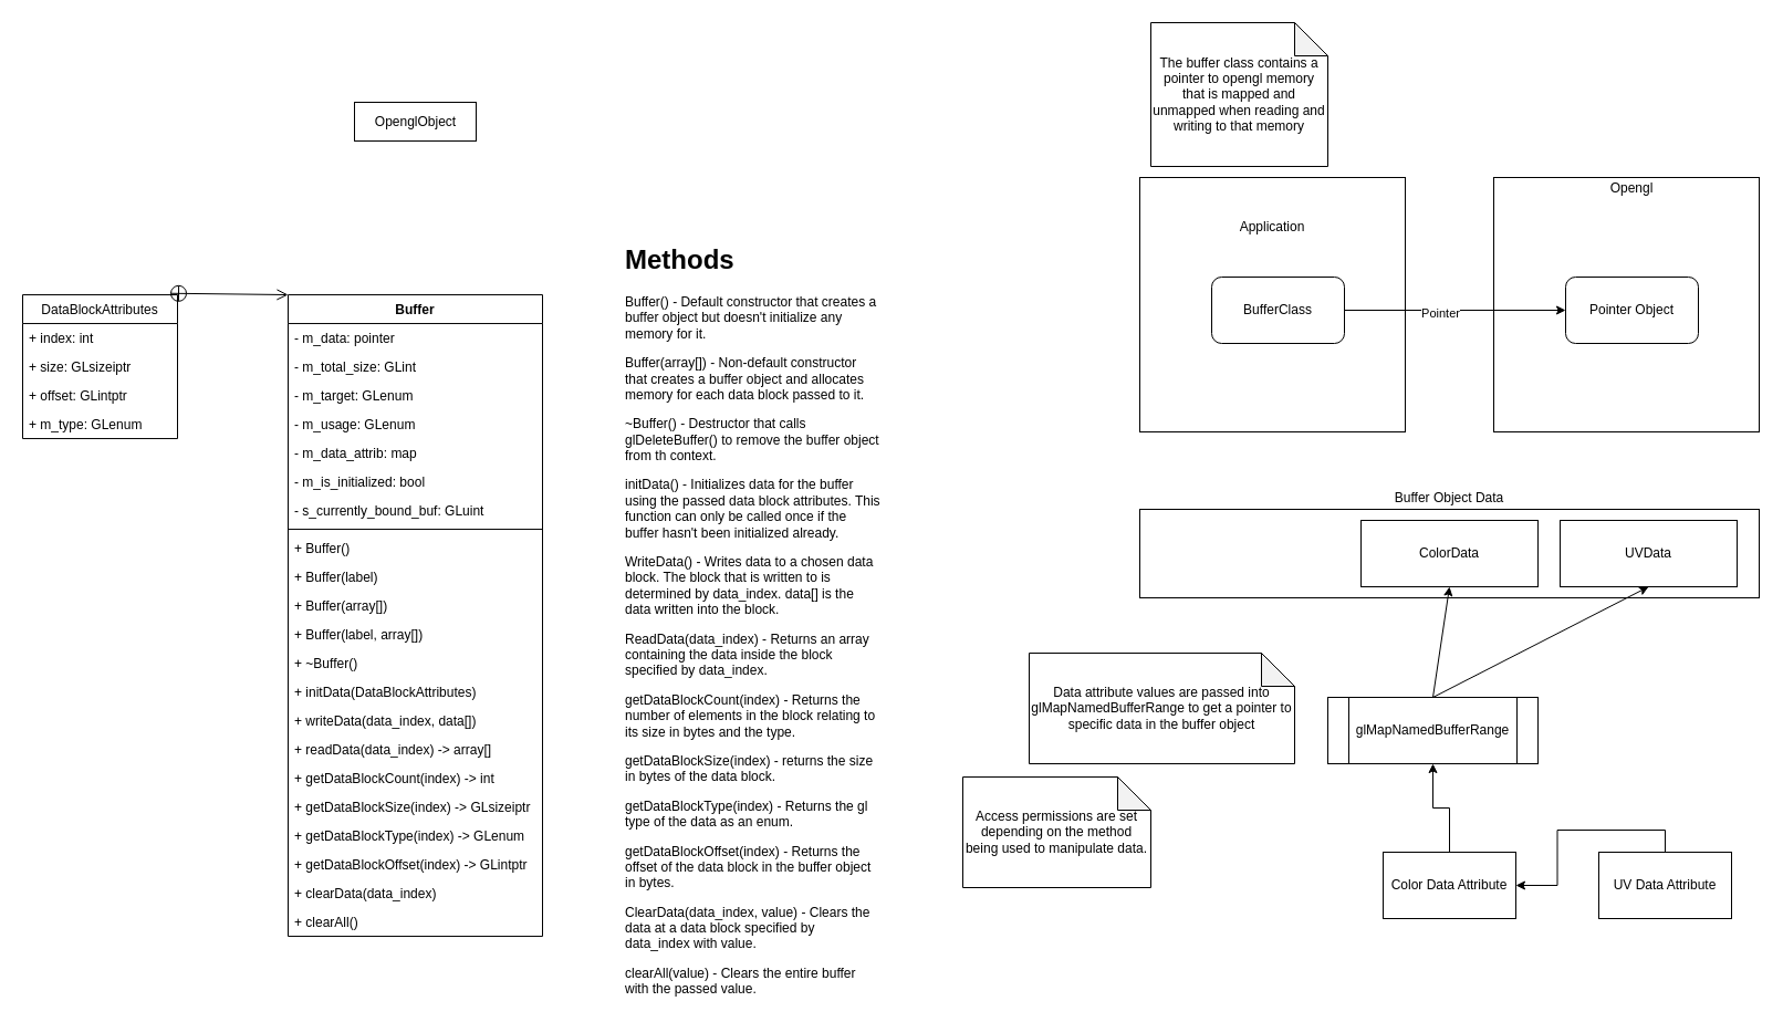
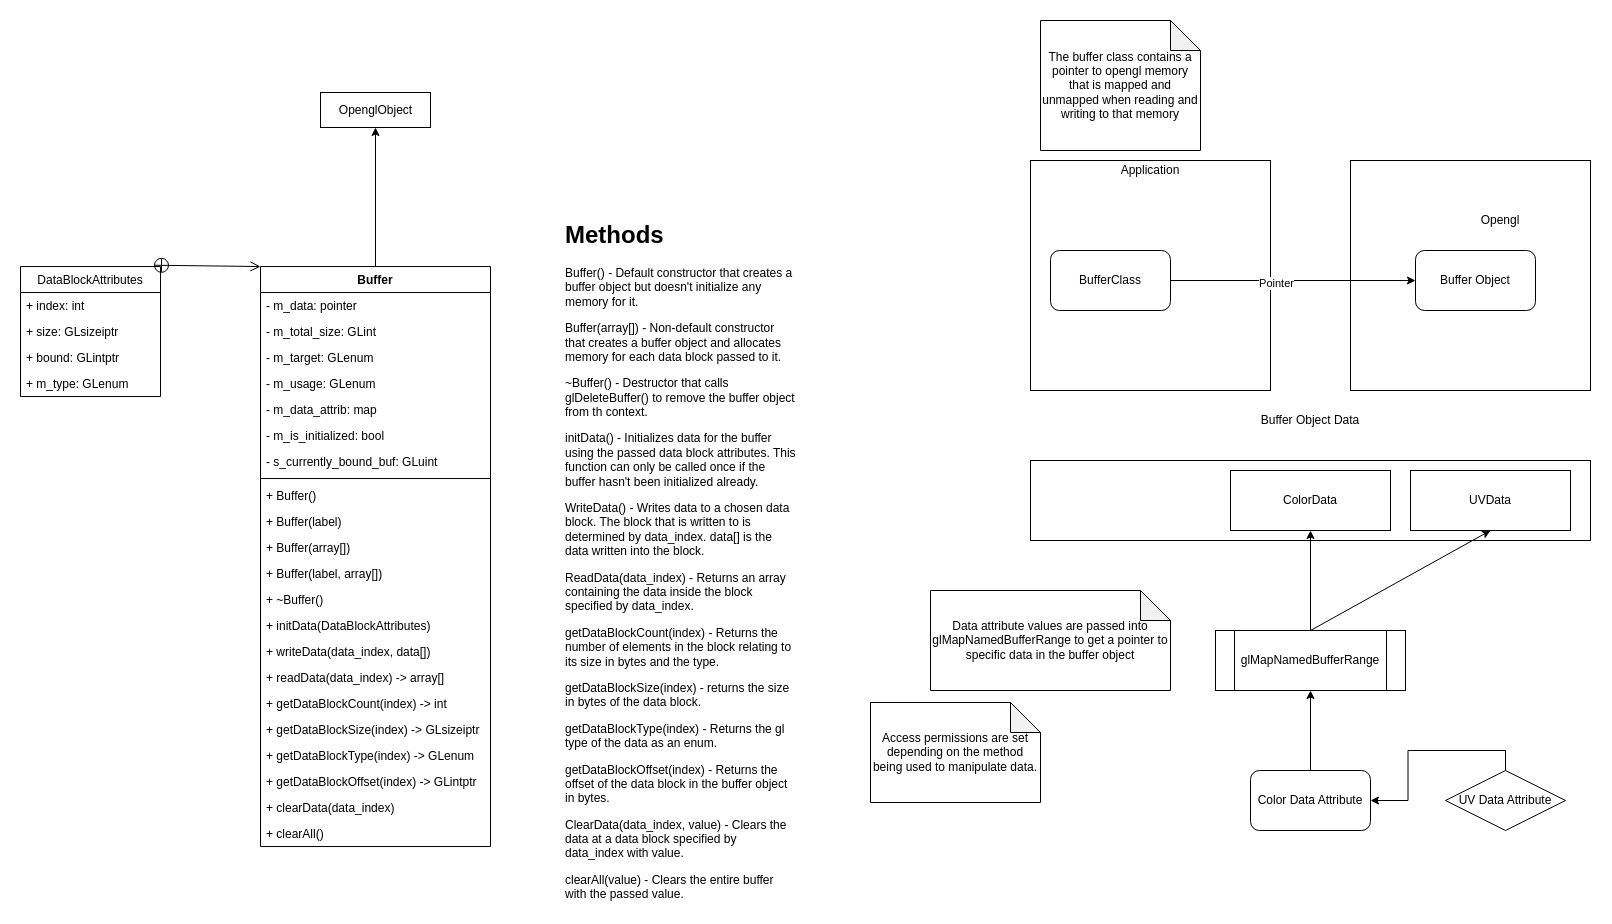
  <mxCell id="0" />
  <mxCell id="1" parent="0" />
+ <mxCell id="2" style="edgeStyle=orthogonalEdgeStyle;rounded=0;orthogonalLoop=1;jettySize=auto;html=1;" parent="1" source="3" target="55" edge="1"><mxGeometry relative="1" as="geometry" /></mxCell>
  <mxCell id="3" value="Buffer" style="swimlane;fontStyle=1;align=center;verticalAlign=top;childLayout=stackLayout;horizontal=1;startSize=26;horizontalStack=0;resizeParent=1;resizeParentMax=0;resizeLast=0;collapsible=1;marginBottom=0;" parent="1" vertex="1"><mxGeometry x="260" y="266.04" width="230" height="580" as="geometry" /></mxCell>
  <mxCell id="4" value="- m_data: pointer" style="text;strokeColor=none;fillColor=none;align=left;verticalAlign=top;spacingLeft=4;spacingRight=4;overflow=hidden;rotatable=0;points=[[0,0.5],[1,0.5]];portConstraint=eastwest;" parent="3" vertex="1"><mxGeometry y="26" width="230" height="26" as="geometry" /></mxCell>
  <mxCell id="5" value="- m_total_size: GLint" style="text;strokeColor=none;fillColor=none;align=left;verticalAlign=top;spacingLeft=4;spacingRight=4;overflow=hidden;rotatable=0;points=[[0,0.5],[1,0.5]];portConstraint=eastwest;" parent="3" vertex="1"><mxGeometry y="52" width="230" height="26" as="geometry" /></mxCell>
  <mxCell id="6" value="- m_target: GLenum" style="text;strokeColor=none;fillColor=none;align=left;verticalAlign=top;spacingLeft=4;spacingRight=4;overflow=hidden;rotatable=0;points=[[0,0.5],[1,0.5]];portConstraint=eastwest;" parent="3" vertex="1"><mxGeometry y="78" width="230" height="26" as="geometry" /></mxCell>
  <mxCell id="7" value="- m_usage: GLenum" style="text;strokeColor=none;fillColor=none;align=left;verticalAlign=top;spacingLeft=4;spacingRight=4;overflow=hidden;rotatable=0;points=[[0,0.5],[1,0.5]];portConstraint=eastwest;" parent="3" vertex="1"><mxGeometry y="104" width="230" height="26" as="geometry" /></mxCell>
  <mxCell id="8" value="- m_data_attrib: map" style="text;strokeColor=none;fillColor=none;align=left;verticalAlign=top;spacingLeft=4;spacingRight=4;overflow=hidden;rotatable=0;points=[[0,0.5],[1,0.5]];portConstraint=eastwest;" parent="3" vertex="1"><mxGeometry y="130" width="230" height="26" as="geometry" /></mxCell>
  <mxCell id="9" value="- m_is_initialized: bool" style="text;strokeColor=none;fillColor=none;align=left;verticalAlign=top;spacingLeft=4;spacingRight=4;overflow=hidden;rotatable=0;points=[[0,0.5],[1,0.5]];portConstraint=eastwest;" parent="3" vertex="1"><mxGeometry y="156" width="230" height="26" as="geometry" /></mxCell>
  <mxCell id="10" value="- s_currently_bound_buf: GLuint" style="text;strokeColor=none;fillColor=none;align=left;verticalAlign=top;spacingLeft=4;spacingRight=4;overflow=hidden;rotatable=0;points=[[0,0.5],[1,0.5]];portConstraint=eastwest;" parent="3" vertex="1"><mxGeometry y="182" width="230" height="26" as="geometry" /></mxCell>
  <mxCell id="11" value="" style="line;strokeWidth=1;fillColor=none;align=left;verticalAlign=middle;spacingTop=-1;spacingLeft=3;spacingRight=3;rotatable=0;labelPosition=right;points=[];portConstraint=eastwest;" parent="3" vertex="1"><mxGeometry y="208" width="230" height="8" as="geometry" /></mxCell>
  <mxCell id="12" value="+ Buffer()" style="text;strokeColor=none;fillColor=none;align=left;verticalAlign=top;spacingLeft=4;spacingRight=4;overflow=hidden;rotatable=0;points=[[0,0.5],[1,0.5]];portConstraint=eastwest;" parent="3" vertex="1"><mxGeometry y="216" width="230" height="26" as="geometry" /></mxCell>
  <mxCell id="13" value="+ Buffer(label)" style="text;strokeColor=none;fillColor=none;align=left;verticalAlign=top;spacingLeft=4;spacingRight=4;overflow=hidden;rotatable=0;points=[[0,0.5],[1,0.5]];portConstraint=eastwest;" parent="3" vertex="1"><mxGeometry y="242" width="230" height="26" as="geometry" /></mxCell>
  <mxCell id="14" value="+ Buffer(array[])" style="text;strokeColor=none;fillColor=none;align=left;verticalAlign=top;spacingLeft=4;spacingRight=4;overflow=hidden;rotatable=0;points=[[0,0.5],[1,0.5]];portConstraint=eastwest;" parent="3" vertex="1"><mxGeometry y="268" width="230" height="26" as="geometry" /></mxCell>
  <mxCell id="15" value="+ Buffer(label, array[])" style="text;strokeColor=none;fillColor=none;align=left;verticalAlign=top;spacingLeft=4;spacingRight=4;overflow=hidden;rotatable=0;points=[[0,0.5],[1,0.5]];portConstraint=eastwest;" parent="3" vertex="1"><mxGeometry y="294" width="230" height="26" as="geometry" /></mxCell>
  <mxCell id="16" value="+ ~Buffer()" style="text;strokeColor=none;fillColor=none;align=left;verticalAlign=top;spacingLeft=4;spacingRight=4;overflow=hidden;rotatable=0;points=[[0,0.5],[1,0.5]];portConstraint=eastwest;" parent="3" vertex="1"><mxGeometry y="320" width="230" height="26" as="geometry" /></mxCell>
  <mxCell id="17" value="+ initData(DataBlockAttributes)" style="text;strokeColor=none;fillColor=none;align=left;verticalAlign=top;spacingLeft=4;spacingRight=4;overflow=hidden;rotatable=0;points=[[0,0.5],[1,0.5]];portConstraint=eastwest;" parent="3" vertex="1"><mxGeometry y="346" width="230" height="26" as="geometry" /></mxCell>
  <mxCell id="18" value="+ writeData(data_index, data[])" style="text;strokeColor=none;fillColor=none;align=left;verticalAlign=top;spacingLeft=4;spacingRight=4;overflow=hidden;rotatable=0;points=[[0,0.5],[1,0.5]];portConstraint=eastwest;" parent="3" vertex="1"><mxGeometry y="372" width="230" height="26" as="geometry" /></mxCell>
  <mxCell id="19" value="+ readData(data_index) -&gt; array[]" style="text;strokeColor=none;fillColor=none;align=left;verticalAlign=top;spacingLeft=4;spacingRight=4;overflow=hidden;rotatable=0;points=[[0,0.5],[1,0.5]];portConstraint=eastwest;" vertex="1" parent="3"><mxGeometry y="398" width="230" height="26" as="geometry" /></mxCell>
  <mxCell id="20" value="+ getDataBlockCount(index) -&gt; int" style="text;strokeColor=none;fillColor=none;align=left;verticalAlign=top;spacingLeft=4;spacingRight=4;overflow=hidden;rotatable=0;points=[[0,0.5],[1,0.5]];portConstraint=eastwest;" vertex="1" parent="3"><mxGeometry y="424" width="230" height="26" as="geometry" /></mxCell>
  <mxCell id="21" value="+ getDataBlockSize(index) -&gt; GLsizeiptr" style="text;strokeColor=none;fillColor=none;align=left;verticalAlign=top;spacingLeft=4;spacingRight=4;overflow=hidden;rotatable=0;points=[[0,0.5],[1,0.5]];portConstraint=eastwest;" vertex="1" parent="3"><mxGeometry y="450" width="230" height="26" as="geometry" /></mxCell>
  <mxCell id="22" value="+ getDataBlockType(index) -&gt; GLenum" style="text;strokeColor=none;fillColor=none;align=left;verticalAlign=top;spacingLeft=4;spacingRight=4;overflow=hidden;rotatable=0;points=[[0,0.5],[1,0.5]];portConstraint=eastwest;" vertex="1" parent="3"><mxGeometry y="476" width="230" height="26" as="geometry" /></mxCell>
  <mxCell id="23" value="+ getDataBlockOffset(index) -&gt; GLintptr" style="text;strokeColor=none;fillColor=none;align=left;verticalAlign=top;spacingLeft=4;spacingRight=4;overflow=hidden;rotatable=0;points=[[0,0.5],[1,0.5]];portConstraint=eastwest;" parent="3" vertex="1"><mxGeometry y="502" width="230" height="26" as="geometry" /></mxCell>
  <mxCell id="24" value="+ clearData(data_index)" style="text;strokeColor=none;fillColor=none;align=left;verticalAlign=top;spacingLeft=4;spacingRight=4;overflow=hidden;rotatable=0;points=[[0,0.5],[1,0.5]];portConstraint=eastwest;" parent="3" vertex="1"><mxGeometry y="528" width="230" height="26" as="geometry" /></mxCell>
  <mxCell id="25" value="+ clearAll()" style="text;strokeColor=none;fillColor=none;align=left;verticalAlign=top;spacingLeft=4;spacingRight=4;overflow=hidden;rotatable=0;points=[[0,0.5],[1,0.5]];portConstraint=eastwest;" parent="3" vertex="1"><mxGeometry y="554" width="230" height="26" as="geometry" /></mxCell>
  <mxCell id="26" value="DataBlockAttributes" style="swimlane;fontStyle=0;childLayout=stackLayout;horizontal=1;startSize=26;fillColor=none;horizontalStack=0;resizeParent=1;resizeParentMax=0;resizeLast=0;collapsible=1;marginBottom=0;" parent="1" vertex="1"><mxGeometry x="20" y="266.04" width="140" height="130" as="geometry" /></mxCell>
  <mxCell id="27" value="+ index: int" style="text;strokeColor=none;fillColor=none;align=left;verticalAlign=top;spacingLeft=4;spacingRight=4;overflow=hidden;rotatable=0;points=[[0,0.5],[1,0.5]];portConstraint=eastwest;" vertex="1" parent="26"><mxGeometry y="26" width="140" height="26" as="geometry" /></mxCell>
  <mxCell id="28" value="+ size: GLsizeiptr" style="text;strokeColor=none;fillColor=none;align=left;verticalAlign=top;spacingLeft=4;spacingRight=4;overflow=hidden;rotatable=0;points=[[0,0.5],[1,0.5]];portConstraint=eastwest;" parent="26" vertex="1"><mxGeometry y="52" width="140" height="26" as="geometry" /></mxCell>
- <mxCell id="29" value="+ offset: GLintptr" style="text;strokeColor=none;fillColor=none;align=left;verticalAlign=top;spacingLeft=4;spacingRight=4;overflow=hidden;rotatable=0;points=[[0,0.5],[1,0.5]];portConstraint=eastwest;" parent="26" vertex="1"><mxGeometry y="78" width="140" height="26" as="geometry" /></mxCell>
+ <mxCell id="29" value="+ bound: GLintptr" style="text;strokeColor=none;fillColor=none;align=left;verticalAlign=top;spacingLeft=4;spacingRight=4;overflow=hidden;rotatable=0;points=[[0,0.5],[1,0.5]];portConstraint=eastwest;" parent="26" vertex="1"><mxGeometry y="78" width="140" height="26" as="geometry" /></mxCell>
  <mxCell id="30" value="+ m_type: GLenum" style="text;strokeColor=none;fillColor=none;align=left;verticalAlign=top;spacingLeft=4;spacingRight=4;overflow=hidden;rotatable=0;points=[[0,0.5],[1,0.5]];portConstraint=eastwest;" parent="26" vertex="1"><mxGeometry y="104" width="140" height="26" as="geometry" /></mxCell>
  <mxCell id="31" value="" style="endArrow=open;startArrow=circlePlus;endFill=0;startFill=0;endSize=8;html=1;entryX=0;entryY=0;entryDx=0;entryDy=0;exitX=0.95;exitY=-0.01;exitDx=0;exitDy=0;exitPerimeter=0;" parent="1" source="26" target="3" edge="1"><mxGeometry width="160" relative="1" as="geometry"><mxPoint x="200" y="366.04" as="sourcePoint" /><mxPoint x="380" y="326.04" as="targetPoint" /></mxGeometry></mxCell>
  <mxCell id="32" value="" style="rounded=0;whiteSpace=wrap;html=1;fillColor=none;" parent="1" vertex="1"><mxGeometry x="1030" y="160" width="240" height="230" as="geometry" /></mxCell>
  <mxCell id="33" value="" style="rounded=0;whiteSpace=wrap;html=1;fillColor=none;" parent="1" vertex="1"><mxGeometry x="1350" y="160" width="240" height="230" as="geometry" /></mxCell>
- <mxCell id="34" value="BufferClass" style="rounded=1;whiteSpace=wrap;html=1;" parent="1" vertex="1"><mxGeometry x="1095" y="250" width="120" height="60" as="geometry" /></mxCell>
- <mxCell id="35" value="Pointer Object" style="rounded=1;whiteSpace=wrap;html=1;" parent="1" vertex="1"><mxGeometry x="1415" y="250" width="120" height="60" as="geometry" /></mxCell>
+ <mxCell id="34" value="BufferClass" style="rounded=1;whiteSpace=wrap;html=1;" parent="1" vertex="1"><mxGeometry x="1050" y="250" width="120" height="60" as="geometry" /></mxCell>
+ <mxCell id="35" value="Buffer Object" style="rounded=1;whiteSpace=wrap;html=1;" parent="1" vertex="1"><mxGeometry x="1415" y="250" width="120" height="60" as="geometry" /></mxCell>
  <mxCell id="36" value="" style="endArrow=classic;html=1;exitX=1;exitY=0.5;exitDx=0;exitDy=0;entryX=0;entryY=0.5;entryDx=0;entryDy=0;" parent="1" source="34" target="35" edge="1"><mxGeometry width="50" height="50" relative="1" as="geometry"><mxPoint x="1325" y="280" as="sourcePoint" /><mxPoint x="1375" y="230" as="targetPoint" /></mxGeometry></mxCell>
  <mxCell id="37" value="Pointer" style="edgeLabel;html=1;align=center;verticalAlign=middle;resizable=0;points=[];" parent="36" vertex="1" connectable="0"><mxGeometry x="-0.14" y="-2" relative="1" as="geometry"><mxPoint as="offset" /></mxGeometry></mxCell>
- <mxCell id="38" value="Application" style="text;html=1;strokeColor=none;fillColor=none;align=center;verticalAlign=middle;whiteSpace=wrap;rounded=0;" parent="1" vertex="1"><mxGeometry x="1130" y="195" width="40" height="20" as="geometry" /></mxCell>
- <mxCell id="39" value="Opengl" style="text;html=1;strokeColor=none;fillColor=none;align=center;verticalAlign=middle;whiteSpace=wrap;rounded=0;" parent="1" vertex="1"><mxGeometry x="1455" y="160" width="40" height="20" as="geometry" /></mxCell>
+ <mxCell id="38" value="Application" style="text;html=1;strokeColor=none;fillColor=none;align=center;verticalAlign=middle;whiteSpace=wrap;rounded=0;" parent="1" vertex="1"><mxGeometry x="1130" y="160" width="40" height="20" as="geometry" /></mxCell>
+ <mxCell id="39" value="Opengl" style="text;html=1;strokeColor=none;fillColor=none;align=center;verticalAlign=middle;whiteSpace=wrap;rounded=0;" parent="1" vertex="1"><mxGeometry x="1480" y="210" width="40" height="20" as="geometry" /></mxCell>
  <mxCell id="40" value="" style="rounded=0;whiteSpace=wrap;html=1;fillColor=none;" parent="1" vertex="1"><mxGeometry x="1030" y="460" width="560" height="80" as="geometry" /></mxCell>
- <mxCell id="41" value="Buffer Object Data" style="text;html=1;strokeColor=none;fillColor=none;align=center;verticalAlign=middle;whiteSpace=wrap;rounded=0;" parent="1" vertex="1"><mxGeometry x="1250" y="440" width="120" height="20" as="geometry" /></mxCell>
+ <mxCell id="41" value="Buffer Object Data" style="text;html=1;strokeColor=none;fillColor=none;align=center;verticalAlign=middle;whiteSpace=wrap;rounded=0;" parent="1" vertex="1"><mxGeometry x="1250" y="410" width="120" height="20" as="geometry" /></mxCell>
  <mxCell id="42" value="ColorData&lt;span style=&quot;color: rgba(0 , 0 , 0 , 0) ; font-family: monospace ; font-size: 0px&quot;&gt;%3CmxGraphModel%3E%3Croot%3E%3CmxCell%20id%3D%220%22%2F%3E%3CmxCell%20id%3D%221%22%20parent%3D%220%22%2F%3E%3CmxCell%20id%3D%222%22%20value%3D%22PosData%22%20style%3D%22rounded%3D0%3BwhiteSpace%3Dwrap%3Bhtml%3D1%3BfillColor%3Dnone%3B%22%20vertex%3D%221%22%20parent%3D%221%22%3E%3CmxGeometry%20x%3D%22140%22%20y%3D%22560%22%20width%3D%22160%22%20height%3D%2260%22%20as%3D%22geometry%22%2F%3E%3C%2FmxCell%3E%3C%2Froot%3E%3C%2FmxGraphModel%3E&lt;/span&gt;" style="rounded=0;whiteSpace=wrap;html=1;fillColor=none;" parent="1" vertex="1"><mxGeometry x="1230" y="470" width="160" height="60" as="geometry" /></mxCell>
  <mxCell id="43" value="UVData" style="rounded=0;whiteSpace=wrap;html=1;fillColor=none;" parent="1" vertex="1"><mxGeometry x="1410" y="470" width="160" height="60" as="geometry" /></mxCell>
  <mxCell id="44" style="edgeStyle=orthogonalEdgeStyle;rounded=0;orthogonalLoop=1;jettySize=auto;html=1;exitX=0.5;exitY=0;exitDx=0;exitDy=0;entryX=0.5;entryY=1;entryDx=0;entryDy=0;" parent="1" source="45" target="48" edge="1"><mxGeometry relative="1" as="geometry" /></mxCell>
- <mxCell id="45" value="Color Data Attribute" style="rounded=0;whiteSpace=wrap;html=1;fillColor=none;" parent="1" vertex="1"><mxGeometry x="1250" y="770" width="120" height="60" as="geometry" /></mxCell>
+ <mxCell id="45" value="Color Data Attribute" style="whiteSpace=wrap;html=1;fillColor=none;rounded=1;" parent="1" vertex="1"><mxGeometry x="1250" y="770" width="120" height="60" as="geometry" /></mxCell>
  <mxCell id="46" style="edgeStyle=orthogonalEdgeStyle;rounded=0;orthogonalLoop=1;jettySize=auto;html=1;exitX=0.5;exitY=0;exitDx=0;exitDy=0;" parent="1" source="47" target="45" edge="1"><mxGeometry relative="1" as="geometry" /></mxCell>
- <mxCell id="47" value="UV Data Attribute" style="rounded=0;whiteSpace=wrap;html=1;fillColor=none;" parent="1" vertex="1"><mxGeometry x="1445" y="770" width="120" height="60" as="geometry" /></mxCell>
- <mxCell id="48" value="glMapNamedBufferRange" style="shape=process;whiteSpace=wrap;html=1;backgroundOutline=1;fillColor=none;" parent="1" vertex="1"><mxGeometry x="1200" y="630" width="190" height="60" as="geometry" /></mxCell>
+ <mxCell id="47" value="UV Data Attribute" style="rhombus;whiteSpace=wrap;html=1;fillColor=none;" parent="1" vertex="1"><mxGeometry x="1445" y="770" width="120" height="60" as="geometry" /></mxCell>
+ <mxCell id="48" value="glMapNamedBufferRange" style="shape=process;whiteSpace=wrap;html=1;backgroundOutline=1;fillColor=none;" parent="1" vertex="1"><mxGeometry x="1215" y="630" width="190" height="60" as="geometry" /></mxCell>
  <mxCell id="49" value="" style="endArrow=classic;html=1;exitX=0.5;exitY=0;exitDx=0;exitDy=0;" parent="1" source="48" edge="1"><mxGeometry width="50" height="50" relative="1" as="geometry"><mxPoint x="1500" y="660" as="sourcePoint" /><mxPoint x="1310" y="530" as="targetPoint" /></mxGeometry></mxCell>
  <mxCell id="50" value="" style="endArrow=classic;html=1;exitX=0.5;exitY=0;exitDx=0;exitDy=0;entryX=0.5;entryY=1;entryDx=0;entryDy=0;" parent="1" source="48" target="43" edge="1"><mxGeometry width="50" height="50" relative="1" as="geometry"><mxPoint x="1470" y="670" as="sourcePoint" /><mxPoint x="1520" y="620" as="targetPoint" /></mxGeometry></mxCell>
  <mxCell id="51" value="Data attribute values are passed into glMapNamedBufferRange to get a pointer to specific data in the buffer object" style="shape=note;whiteSpace=wrap;html=1;backgroundOutline=1;darkOpacity=0.05;fillColor=none;" parent="1" vertex="1"><mxGeometry x="930" y="590" width="240" height="100" as="geometry" /></mxCell>
  <mxCell id="52" value="The buffer class contains a pointer to opengl memory that is mapped and unmapped when reading and writing to that memory" style="shape=note;whiteSpace=wrap;html=1;backgroundOutline=1;darkOpacity=0.05;fillColor=none;" parent="1" vertex="1"><mxGeometry x="1040" y="20" width="160" height="130" as="geometry" /></mxCell>
  <mxCell id="53" value="Access permissions are set depending on the method being used to manipulate data." style="shape=note;whiteSpace=wrap;html=1;backgroundOutline=1;darkOpacity=0.05;" parent="1" vertex="1"><mxGeometry x="870" y="702" width="170" height="100" as="geometry" /></mxCell>
  <mxCell id="54" value="&lt;h1&gt;Methods&lt;/h1&gt;&lt;p&gt;Buffer() - Default constructor that creates a buffer object but doesn't initialize any memory for it.&lt;/p&gt;&lt;p&gt;Buffer(array[]) - Non-default constructor that creates a buffer object and allocates memory for each data block passed to it.&lt;/p&gt;&lt;p&gt;~Buffer() - Destructor that calls glDeleteBuffer() to remove the buffer object from th context.&lt;/p&gt;&lt;p&gt;initData() - Initializes data for the buffer using the passed data block attributes. This function can only be called once if the buffer hasn't been initialized already.&lt;/p&gt;&lt;p&gt;WriteData() - Writes data to a chosen data block. The block that is written to is determined by data_index. data[] is the data written into the block.&lt;/p&gt;&lt;p&gt;ReadData(data_index) - Returns an array containing the data inside the block specified by data_index.&lt;/p&gt;&lt;p&gt;getDataBlockCount(index) - Returns the number of elements in the block relating to its size in bytes and the type.&lt;/p&gt;&lt;p&gt;getDataBlockSize(index) - returns the size in bytes of the data block.&lt;/p&gt;&lt;p&gt;getDataBlockType(index) - Returns the gl type of the data as an enum.&lt;/p&gt;&lt;p&gt;getDataBlockOffset(index) - Returns the offset of the data block in the buffer object in bytes.&lt;/p&gt;&lt;p&gt;ClearData(data_index, value) - Clears the data at a data block specified by data_index with value.&lt;/p&gt;&lt;p&gt;clearAll(value) - Clears the entire buffer with the passed value.&lt;/p&gt;" style="text;html=1;strokeColor=none;fillColor=none;spacing=5;spacingTop=-20;whiteSpace=wrap;overflow=hidden;rounded=0;" parent="1" vertex="1"><mxGeometry x="560" y="215" width="240" height="687" as="geometry" /></mxCell>
  <mxCell id="55" value="OpenglObject" style="html=1;" parent="1" vertex="1"><mxGeometry x="320" y="92" width="110" height="35" as="geometry" /></mxCell>
